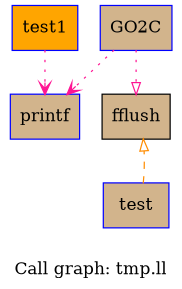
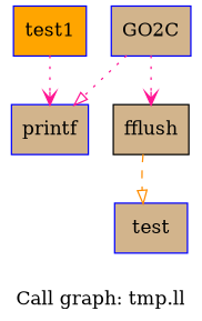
  digraph {
    label="Call graph: tmp.ll"
    node [color=blue fillcolor=tan shape=record style=filled]
    edge [arrowhead=vee color=deeppink style=dotted]
    n1 [fillcolor=orange label="{test1}"]
    n2 [label="{printf}"]
    n3 [label="{test}"]
    n4 [color=black label="{fflush}"]
    n5 [label="{GO2C}"]
    n1 -> n2
-   n3 -> n4 [arrowhead=onormal color=darkorange style=dashed]
-   n5 -> n2
-   n5 -> n4 [arrowhead=onormal]
+   n4 -> n3 [arrowhead=onormal color=darkorange style=dashed]
+   n5 -> n2 [arrowhead=onormal]
+   n5 -> n4
  }
